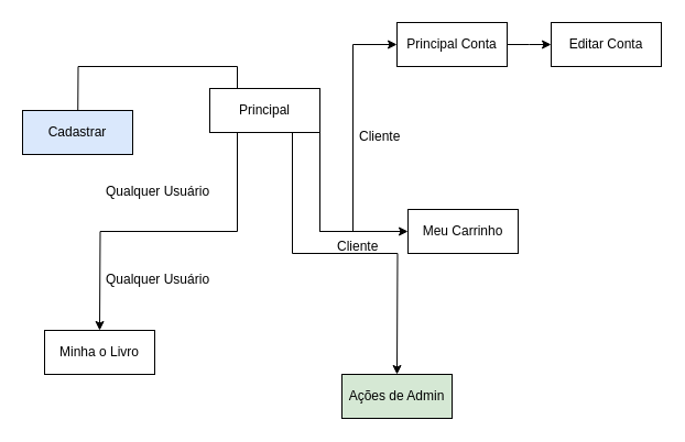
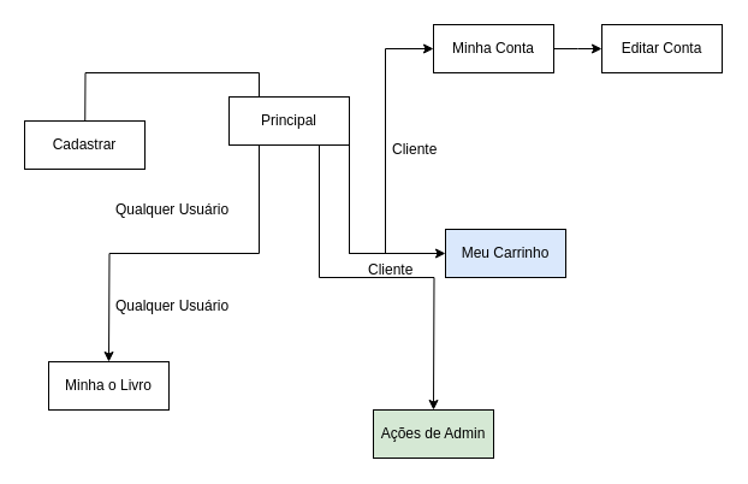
  <mxCell id="0" />
  <mxCell id="1" parent="0" />
  <mxCell id="2" style="edgeStyle=orthogonalEdgeStyle;rounded=0;orthogonalLoop=1;jettySize=auto;html=1;exitX=1;exitY=0.5;exitDx=0;exitDy=0;" edge="1" parent="1" source="6"><mxGeometry relative="1" as="geometry"><mxPoint x="360" y="40" as="targetPoint" /><Array as="points"><mxPoint x="320" y="210" /><mxPoint x="320" y="40" /></Array></mxGeometry></mxCell>
  <mxCell id="3" style="edgeStyle=orthogonalEdgeStyle;rounded=0;orthogonalLoop=1;jettySize=auto;html=1;exitX=0.25;exitY=0;exitDx=0;exitDy=0;" edge="1" parent="1" source="6"><mxGeometry relative="1" as="geometry"><mxPoint x="70" y="140" as="targetPoint" /></mxGeometry></mxCell>
  <mxCell id="4" style="edgeStyle=orthogonalEdgeStyle;rounded=0;orthogonalLoop=1;jettySize=auto;html=1;exitX=0.25;exitY=1;exitDx=0;exitDy=0;" edge="1" parent="1" source="6"><mxGeometry relative="1" as="geometry"><mxPoint x="90" y="300" as="targetPoint" /></mxGeometry></mxCell>
  <mxCell id="5" style="edgeStyle=orthogonalEdgeStyle;rounded=0;orthogonalLoop=1;jettySize=auto;html=1;exitX=0.75;exitY=1;exitDx=0;exitDy=0;" edge="1" parent="1" source="6"><mxGeometry relative="1" as="geometry"><mxPoint x="360" y="340" as="targetPoint" /></mxGeometry></mxCell>
  <mxCell id="6" value="Principal" style="whiteSpace=wrap;html=1;align=center;" vertex="1" parent="1"><mxGeometry x="190" y="80" width="100" height="40" as="geometry" /></mxCell>
  <mxCell id="7" value="Minha o Livro" style="whiteSpace=wrap;html=1;align=center;" vertex="1" parent="1"><mxGeometry x="40" y="300" width="100" height="40" as="geometry" /></mxCell>
  <mxCell id="8" style="edgeStyle=orthogonalEdgeStyle;rounded=0;orthogonalLoop=1;jettySize=auto;html=1;exitX=1;exitY=0.5;exitDx=0;exitDy=0;" edge="1" parent="1" source="6"><mxGeometry relative="1" as="geometry"><mxPoint x="370" y="210" as="targetPoint" /><mxPoint x="300" y="220" as="sourcePoint" /><Array as="points"><mxPoint x="370" y="210" /></Array></mxGeometry></mxCell>
  <mxCell id="9" style="edgeStyle=orthogonalEdgeStyle;rounded=0;orthogonalLoop=1;jettySize=auto;html=1;exitX=1;exitY=0.5;exitDx=0;exitDy=0;" edge="1" parent="1" source="10"><mxGeometry relative="1" as="geometry"><mxPoint x="500" y="40" as="targetPoint" /></mxGeometry></mxCell>
- <mxCell id="10" value="Principal Conta" style="whiteSpace=wrap;html=1;align=center;" vertex="1" parent="1"><mxGeometry x="360" y="20" width="100" height="40" as="geometry" /></mxCell>
- <mxCell id="11" value="Meu Carrinho" style="whiteSpace=wrap;html=1;align=center;" vertex="1" parent="1"><mxGeometry x="370" y="190" width="100" height="40" as="geometry" /></mxCell>
+ <mxCell id="10" value="Minha Conta" style="whiteSpace=wrap;html=1;align=center;" vertex="1" parent="1"><mxGeometry x="360" y="20" width="100" height="40" as="geometry" /></mxCell>
+ <mxCell id="11" value="Meu Carrinho" style="whiteSpace=wrap;html=1;align=center;fillColor=#dae8fc;" vertex="1" parent="1"><mxGeometry x="370" y="190" width="100" height="40" as="geometry" /></mxCell>
  <mxCell id="12" value="Editar Conta" style="whiteSpace=wrap;html=1;align=center;" vertex="1" parent="1"><mxGeometry x="500" y="20" width="100" height="40" as="geometry" /></mxCell>
  <mxCell id="13" value="Ações de Admin" style="whiteSpace=wrap;html=1;align=center;fillColor=#d5e8d4;" vertex="1" parent="1"><mxGeometry x="310" y="340" width="100" height="40" as="geometry" /></mxCell>
- <mxCell id="14" value="Cadastrar" style="whiteSpace=wrap;html=1;align=center;fillColor=#dae8fc;" vertex="1" parent="1"><mxGeometry x="20" y="100" width="100" height="40" as="geometry" /></mxCell>
+ <mxCell id="14" value="Cadastrar" style="whiteSpace=wrap;html=1;align=center;" vertex="1" parent="1"><mxGeometry x="20" y="100" width="100" height="40" as="geometry" /></mxCell>
  <mxCell id="15" value="Qualquer Usuário" style="text;strokeColor=none;fillColor=none;spacingLeft=4;spacingRight=4;overflow=hidden;rotatable=0;points=[[0,0.5],[1,0.5]];portConstraint=eastwest;fontSize=12;" vertex="1" parent="1"><mxGeometry x="90" y="160" width="120" height="30" as="geometry" /></mxCell>
  <mxCell id="16" value="Cliente" style="text;strokeColor=none;fillColor=none;spacingLeft=4;spacingRight=4;overflow=hidden;rotatable=0;points=[[0,0.5],[1,0.5]];portConstraint=eastwest;fontSize=12;" vertex="1" parent="1"><mxGeometry x="320" y="110" width="90" height="30" as="geometry" /></mxCell>
  <mxCell id="17" value="Cliente" style="text;strokeColor=none;fillColor=none;spacingLeft=4;spacingRight=4;overflow=hidden;rotatable=0;points=[[0,0.5],[1,0.5]];portConstraint=eastwest;fontSize=12;" vertex="1" parent="1"><mxGeometry x="300" y="210" width="90" height="30" as="geometry" /></mxCell>
  <mxCell id="18" value="Qualquer Usuário" style="text;strokeColor=none;fillColor=none;spacingLeft=4;spacingRight=4;overflow=hidden;rotatable=0;points=[[0,0.5],[1,0.5]];portConstraint=eastwest;fontSize=12;" vertex="1" parent="1"><mxGeometry x="90" y="240" width="120" height="30" as="geometry" /></mxCell>
